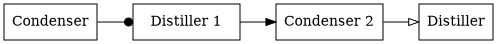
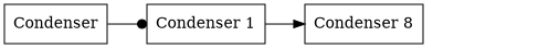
  digraph {
    rankdir=LR
    node [shape=box]
    n1 [label=Condenser]
-   "Condenser 1" [label="Distiller 1"]
-   "Condenser 2"
-   Distiller
+   "Condenser 1"
+   "Condenser 2" [label="Condenser 8"]
    n1 -> "Condenser 1" [arrowhead=dot]
    "Condenser 1" -> "Condenser 2" [arrowhead=normal]
-   "Condenser 2" -> Distiller [arrowhead=onormal]
  }
